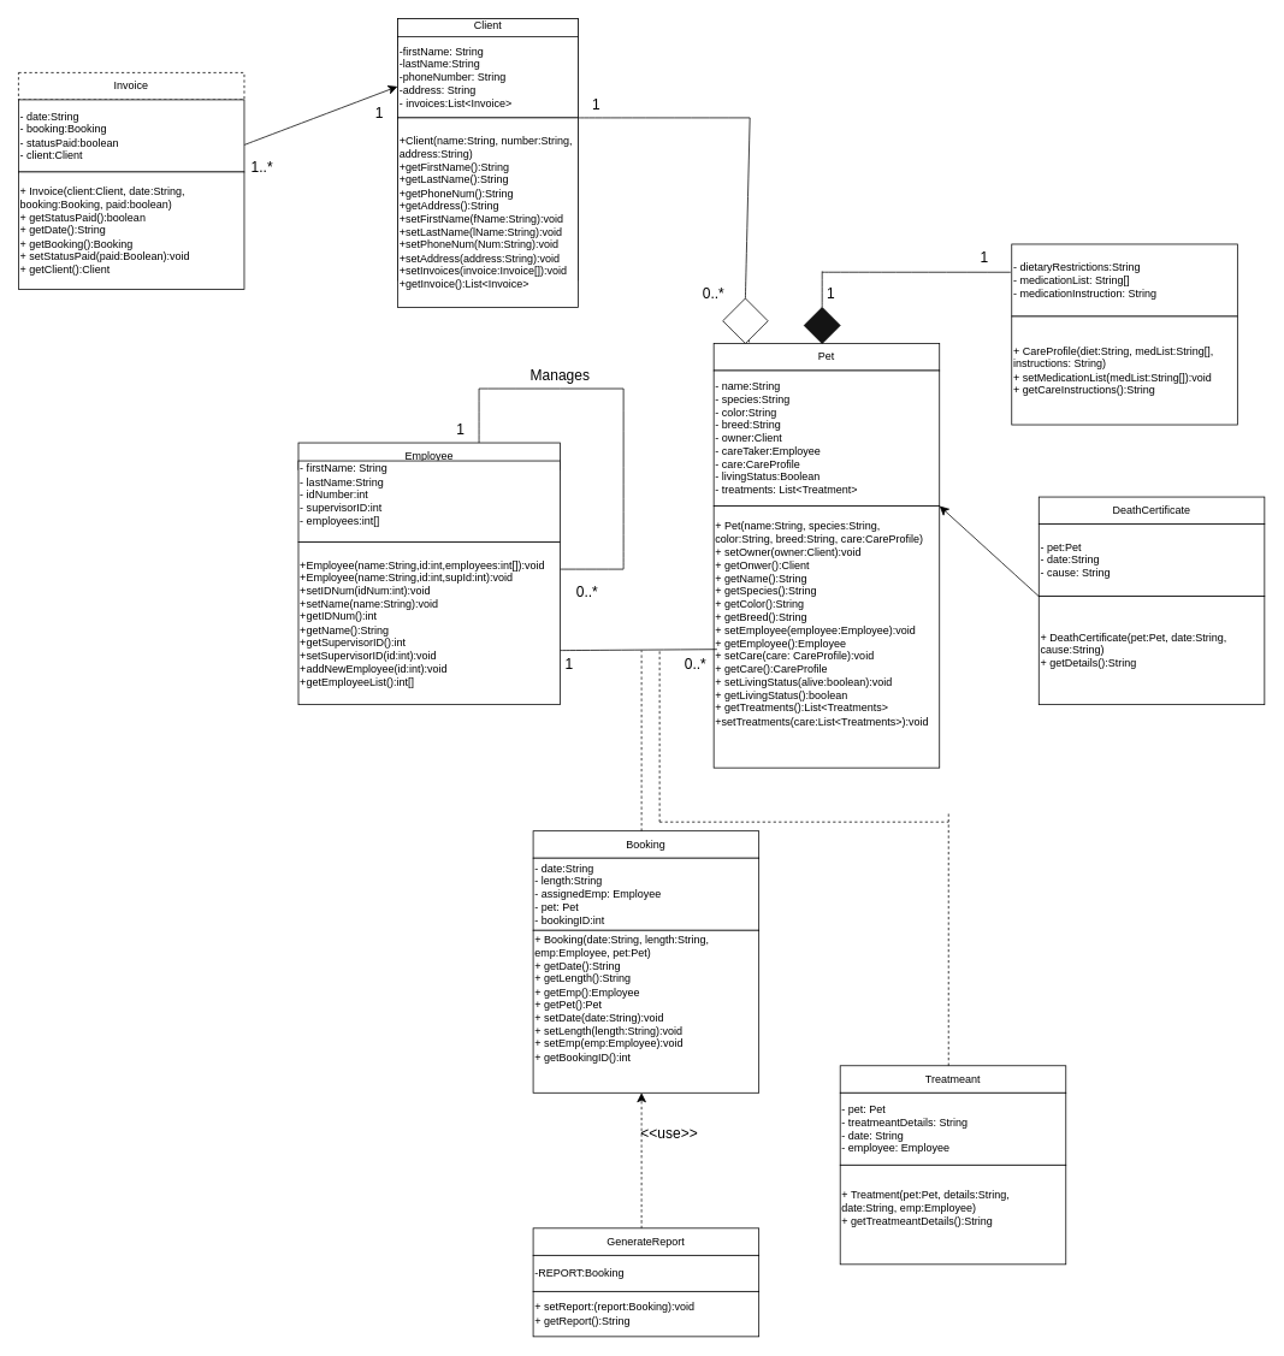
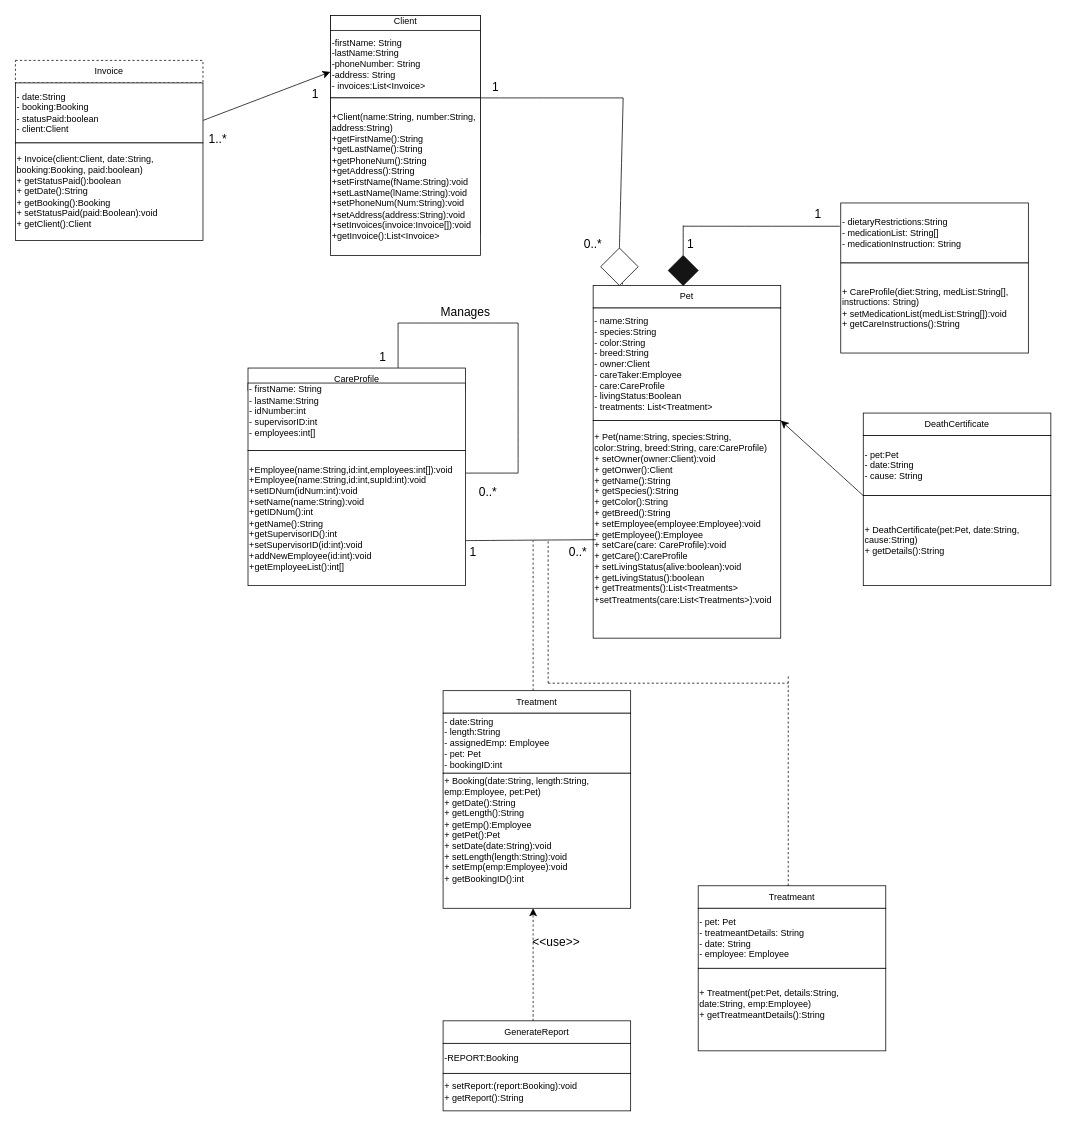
  <mxCell id="0" />
  <mxCell id="1" parent="0" />
  <mxCell id="2" value="Client&lt;div&gt;&lt;br&gt;&lt;/div&gt;" style="rounded=0;whiteSpace=wrap;html=1;" parent="1" vertex="1"><mxGeometry x="440" y="20" width="200" height="30" as="geometry" /></mxCell>
  <mxCell id="3" value="-firstName: String&lt;div&gt;-lastName:String&lt;br&gt;&lt;div style=&quot;&quot;&gt;-phoneNumber: String&lt;/div&gt;&lt;div&gt;-address: String&lt;/div&gt;&lt;div&gt;&lt;br&gt;&lt;/div&gt;&lt;/div&gt;" style="rounded=0;whiteSpace=wrap;html=1;align=left;" parent="1" vertex="1"><mxGeometry x="440" y="40" width="200" height="90" as="geometry" /></mxCell>
  <mxCell id="4" value="+Client(name:String, number:String, address:String)&lt;div&gt;+getFirstName():String&lt;/div&gt;&lt;div&gt;+getLastName():String&lt;/div&gt;&lt;div&gt;+getPhoneNum():String&lt;/div&gt;&lt;div&gt;+getAddress():String&lt;/div&gt;&lt;div&gt;+setFirstName(fName:String):void&lt;/div&gt;&lt;div&gt;+setLastName(lName:String):void&lt;/div&gt;&lt;div&gt;+setPhoneNum(Num:String):void&lt;/div&gt;&lt;div&gt;+setAddress(address:String):void&lt;/div&gt;" style="rounded=0;whiteSpace=wrap;html=1;align=left;" parent="1" vertex="1"><mxGeometry x="440" y="130" width="200" height="180" as="geometry" /></mxCell>
  <mxCell id="5" value="&lt;div&gt;Pet&lt;/div&gt;" style="rounded=0;whiteSpace=wrap;html=1;" parent="1" vertex="1"><mxGeometry x="790" y="380" width="250" height="30" as="geometry" /></mxCell>
  <mxCell id="6" value="&lt;div&gt;&lt;div&gt;- name:String&lt;/div&gt;&lt;/div&gt;&lt;div&gt;- species:String&lt;/div&gt;&lt;div&gt;- color:String&lt;/div&gt;&lt;div&gt;- breed:String&lt;/div&gt;&lt;div&gt;- owner:Client&lt;/div&gt;&lt;div&gt;- careTaker:Employee&lt;/div&gt;&lt;div&gt;- care:CareProfile&lt;/div&gt;&lt;div&gt;- livingStatus:Boolean&lt;/div&gt;&lt;div&gt;- treatments: List&amp;lt;Treatment&amp;gt;&lt;br&gt;&lt;/div&gt;" style="rounded=0;whiteSpace=wrap;html=1;align=left;" parent="1" vertex="1"><mxGeometry x="790" y="410" width="250" height="150" as="geometry" /></mxCell>
  <mxCell id="7" value="&lt;div&gt;+ Pet(name:String, species:String, color:String, breed:String, care:CareProfile)&lt;/div&gt;&lt;div&gt;+ setOwner(owner:Client):void&lt;/div&gt;&lt;div&gt;+ getOnwer():Client&lt;/div&gt;&lt;div&gt;+ getName():String&lt;/div&gt;&lt;div&gt;+ getSpecies():String&lt;/div&gt;&lt;div&gt;+ getColor():String&lt;/div&gt;&lt;div&gt;+ getBreed():String&lt;/div&gt;&lt;div&gt;+ setEmployee(employee:Employee):void&lt;/div&gt;&lt;div&gt;+ getEmployee():Employee&lt;/div&gt;&lt;div&gt;+ setCare(care: CareProfile):void&lt;/div&gt;&lt;div&gt;+ getCare():CareProfile&lt;/div&gt;&lt;div&gt;+ setLivingStatus(alive:boolean):void&lt;/div&gt;&lt;div&gt;+ getLivingStatus():boolean&lt;/div&gt;&lt;div&gt;+ getTreatments():List&amp;lt;Treatments&amp;gt;&lt;/div&gt;&lt;div&gt;+setTreatments(care:List&amp;lt;Treatments&amp;gt;):void&lt;/div&gt;&lt;div&gt;&lt;br&gt;&lt;/div&gt;&lt;div&gt;&lt;br&gt;&lt;/div&gt;" style="rounded=0;whiteSpace=wrap;html=1;align=left;" parent="1" vertex="1"><mxGeometry x="790" y="560" width="250" height="290" as="geometry" /></mxCell>
  <mxCell id="8" value="&lt;div&gt;&lt;div&gt;- dietaryRestrictions:String&lt;/div&gt;&lt;/div&gt;&lt;div&gt;- medicationList: String[]&lt;/div&gt;&lt;div&gt;- medicationInstruction: String&lt;/div&gt;" style="rounded=0;whiteSpace=wrap;html=1;align=left;" parent="1" vertex="1"><mxGeometry x="1120" y="270" width="250" height="80" as="geometry" /></mxCell>
  <mxCell id="9" value="+ CareProfile(diet:String, medList:String[], instructions: String)&lt;div&gt;+ setMedicationList(medList:String[]):void&lt;/div&gt;&lt;div&gt;+ getCareInstructions():String&lt;/div&gt;" style="rounded=0;whiteSpace=wrap;html=1;align=left;" parent="1" vertex="1"><mxGeometry x="1120" y="350" width="250" height="120" as="geometry" /></mxCell>
  <mxCell id="10" value="&lt;div&gt;DeathCertificate&lt;/div&gt;" style="rounded=0;whiteSpace=wrap;html=1;" parent="1" vertex="1"><mxGeometry x="1150" y="550" width="250" height="30" as="geometry" /></mxCell>
  <mxCell id="11" value="&lt;div&gt;&lt;div&gt;- pet:Pet&lt;/div&gt;&lt;/div&gt;&lt;div&gt;- date:String&lt;/div&gt;&lt;div&gt;- cause: String&lt;/div&gt;" style="rounded=0;whiteSpace=wrap;html=1;align=left;" parent="1" vertex="1"><mxGeometry x="1150" y="580" width="250" height="80" as="geometry" /></mxCell>
  <mxCell id="12" value="+ DeathCertificate(pet:Pet, date:String, cause:String)&lt;div&gt;+ getDetails():String&lt;/div&gt;" style="rounded=0;whiteSpace=wrap;html=1;align=left;" parent="1" vertex="1"><mxGeometry x="1150" y="660" width="250" height="120" as="geometry" /></mxCell>
- <mxCell id="13" value="&lt;div&gt;Booking&lt;/div&gt;" style="rounded=0;whiteSpace=wrap;html=1;" parent="1" vertex="1"><mxGeometry x="590" y="920" width="250" height="30" as="geometry" /></mxCell>
+ <mxCell id="13" value="&lt;div&gt;Treatment&lt;/div&gt;" style="rounded=0;whiteSpace=wrap;html=1;" parent="1" vertex="1"><mxGeometry x="590" y="920" width="250" height="30" as="geometry" /></mxCell>
  <mxCell id="14" value="&lt;div&gt;&lt;div&gt;- date:String&lt;/div&gt;&lt;/div&gt;&lt;div&gt;- length:String&lt;/div&gt;&lt;div&gt;- assignedEmp: Employee&lt;/div&gt;&lt;div&gt;- pet: Pet&lt;/div&gt;&lt;div&gt;- bookingID:int&lt;/div&gt;" style="rounded=0;whiteSpace=wrap;html=1;align=left;" parent="1" vertex="1"><mxGeometry x="590" y="950" width="250" height="80" as="geometry" /></mxCell>
  <mxCell id="15" value="+ Booking(date:String, length:String, emp:Employee, pet:Pet)&lt;div&gt;+ getDate():String&lt;/div&gt;&lt;div&gt;+ getLength():String&lt;/div&gt;&lt;div&gt;+ getEmp():Employee&lt;/div&gt;&lt;div&gt;+ getPet():Pet&lt;/div&gt;&lt;div&gt;+ setDate(date:String):void&lt;/div&gt;&lt;div&gt;+ setLength(length:String):void&lt;/div&gt;&lt;div&gt;+ setEmp(emp:Employee):void&lt;/div&gt;&lt;div&gt;+ getBookingID():int&lt;/div&gt;&lt;div&gt;&lt;br&gt;&lt;/div&gt;&lt;div&gt;&lt;br&gt;&lt;/div&gt;" style="rounded=0;whiteSpace=wrap;html=1;align=left;" parent="1" vertex="1"><mxGeometry x="590" y="1030" width="250" height="180" as="geometry" /></mxCell>
  <mxCell id="16" value="GenerateReport" style="rounded=0;whiteSpace=wrap;html=1;" parent="1" vertex="1"><mxGeometry x="590" y="1360" width="250" height="30" as="geometry" /></mxCell>
  <mxCell id="17" value="-REPORT:Booking" style="rounded=0;whiteSpace=wrap;html=1;align=left;" parent="1" vertex="1"><mxGeometry x="590" y="1390" width="250" height="40" as="geometry" /></mxCell>
  <mxCell id="18" value="&lt;div&gt;+ setReport:(report:Booking):void&lt;/div&gt;&lt;div&gt;+ getReport():String&lt;/div&gt;" style="rounded=0;whiteSpace=wrap;html=1;align=left;" parent="1" vertex="1"><mxGeometry x="590" y="1430" width="250" height="50" as="geometry" /></mxCell>
  <mxCell id="19" value="Client&lt;div&gt;&lt;br&gt;&lt;/div&gt;" style="rounded=0;whiteSpace=wrap;html=1;" parent="1" vertex="1"><mxGeometry x="440" y="20" width="200" height="30" as="geometry" /></mxCell>
  <mxCell id="20" value="-firstName: String&lt;div&gt;-lastName:String&lt;br&gt;&lt;div style=&quot;&quot;&gt;-phoneNumber: String&lt;/div&gt;&lt;div&gt;-address: String&lt;/div&gt;&lt;div&gt;- invoices:List&amp;lt;Invoice&amp;gt;&lt;/div&gt;&lt;/div&gt;" style="rounded=0;whiteSpace=wrap;html=1;align=left;" parent="1" vertex="1"><mxGeometry x="440" y="40" width="200" height="90" as="geometry" /></mxCell>
  <mxCell id="21" value="+Client(name:String, number:String, address:String)&lt;div&gt;+getFirstName():String&lt;/div&gt;&lt;div&gt;+getLastName():String&lt;/div&gt;&lt;div&gt;+getPhoneNum():String&lt;/div&gt;&lt;div&gt;+getAddress():String&lt;/div&gt;&lt;div&gt;+setFirstName(fName:String):void&lt;/div&gt;&lt;div&gt;+setLastName(lName:String):void&lt;/div&gt;&lt;div&gt;+setPhoneNum(Num:String):void&lt;/div&gt;&lt;div&gt;+setAddress(address:String):void&lt;/div&gt;&lt;div&gt;+setInvoices(invoice:Invoice[]):void&lt;/div&gt;&lt;div&gt;+getInvoice():List&amp;lt;Invoice&amp;gt;&lt;/div&gt;" style="rounded=0;whiteSpace=wrap;html=1;align=left;" parent="1" vertex="1"><mxGeometry x="440" y="130" width="200" height="210" as="geometry" /></mxCell>
- <mxCell id="22" value="&lt;div&gt;Employee&lt;/div&gt;" style="rounded=0;whiteSpace=wrap;html=1;" parent="1" vertex="1"><mxGeometry x="330" y="490" width="290" height="30" as="geometry" /></mxCell>
+ <mxCell id="22" value="&lt;div&gt;CareProfile&lt;/div&gt;" style="rounded=0;whiteSpace=wrap;html=1;" parent="1" vertex="1"><mxGeometry x="330" y="490" width="290" height="30" as="geometry" /></mxCell>
  <mxCell id="23" value="- firstName: String&lt;div&gt;- lastName:String&lt;br&gt;&lt;div style=&quot;&quot;&gt;- idNumber:int&amp;nbsp;&lt;/div&gt;&lt;div style=&quot;&quot;&gt;- supervisorID:int&amp;nbsp;&lt;/div&gt;&lt;div style=&quot;&quot;&gt;- employees:int[]&lt;br&gt;&lt;/div&gt;&lt;div&gt;&lt;br&gt;&lt;/div&gt;&lt;/div&gt;" style="rounded=0;whiteSpace=wrap;html=1;align=left;" parent="1" vertex="1"><mxGeometry x="330" y="510" width="290" height="90" as="geometry" /></mxCell>
  <mxCell id="24" value="+Employee(name:String,id:int,employees:int[]):void&lt;br/&gt;+Employee(name:String,id:int,supId:int):void&lt;br/&gt;+setIDNum(idNum:int):void&lt;br/&gt;+setName(name:String):void&lt;br/&gt;+getIDNum():int&lt;br/&gt;+getName():String&lt;br/&gt;+getSupervisorID():int&lt;br/&gt;+setSupervisorID(id:int):void&lt;br/&gt;+addNewEmployee(id:int):void&lt;br/&gt;+getEmployeeList():int[]&amp;nbsp;" style="rounded=0;whiteSpace=wrap;html=1;align=left;" parent="1" vertex="1"><mxGeometry x="330" y="600" width="290" height="180" as="geometry" /></mxCell>
  <mxCell id="25" value="&lt;div&gt;Treatmeant&lt;/div&gt;" style="rounded=0;whiteSpace=wrap;html=1;" parent="1" vertex="1"><mxGeometry x="930" y="1180" width="250" height="30" as="geometry" /></mxCell>
  <mxCell id="26" value="&lt;span style=&quot;background-color: initial;&quot;&gt;- pet: Pet&lt;/span&gt;&lt;br&gt;&lt;span style=&quot;background-color: initial;&quot;&gt;- treatmeantDetails: String&lt;/span&gt;&lt;br&gt;&lt;span style=&quot;background-color: initial;&quot;&gt;- date: String&lt;/span&gt;&lt;div&gt;&lt;span style=&quot;background-color: initial;&quot;&gt;- employee: Employee&lt;/span&gt;&lt;br&gt;&lt;/div&gt;" style="rounded=0;whiteSpace=wrap;html=1;align=left;" parent="1" vertex="1"><mxGeometry x="930" y="1210" width="250" height="80" as="geometry" /></mxCell>
  <mxCell id="27" value="+ Treatment(pet:Pet, details:String, date:String, emp:Employee)&lt;div&gt;&lt;span style=&quot;background-color: initial;&quot;&gt;+ getTreatmeantDetails():String&lt;/span&gt;&lt;br&gt;&lt;/div&gt;&lt;div&gt;&lt;span style=&quot;background-color: initial;&quot;&gt;&lt;br&gt;&lt;/span&gt;&lt;/div&gt;" style="rounded=0;whiteSpace=wrap;html=1;align=left;" parent="1" vertex="1"><mxGeometry x="930" y="1290" width="250" height="110" as="geometry" /></mxCell>
  <mxCell id="28" value="&lt;div&gt;Invoice&lt;/div&gt;" style="rounded=0;whiteSpace=wrap;html=1;dashed=1;" parent="1" vertex="1"><mxGeometry x="20" y="80" width="250" height="30" as="geometry" /></mxCell>
  <mxCell id="29" value="&lt;div&gt;&lt;div&gt;- date:String&lt;/div&gt;&lt;/div&gt;&lt;div&gt;- booking:Booking&lt;/div&gt;&lt;div&gt;- statusPaid:boolean&lt;/div&gt;&lt;div&gt;- client:Client&lt;/div&gt;" style="rounded=0;whiteSpace=wrap;html=1;align=left;" parent="1" vertex="1"><mxGeometry x="20" y="110" width="250" height="80" as="geometry" /></mxCell>
  <mxCell id="30" value="+ Invoice(client:Client, date:String, booking:Booking, paid:boolean)&lt;div&gt;+ getStatusPaid():boolean&lt;/div&gt;&lt;div&gt;+ getDate():String&lt;/div&gt;&lt;div&gt;+ getBooking():Booking&lt;/div&gt;&lt;div&gt;+ setStatusPaid(paid:Boolean):void&lt;/div&gt;&lt;div&gt;+ getClient():Client&lt;/div&gt;" style="rounded=0;whiteSpace=wrap;html=1;align=left;" parent="1" vertex="1"><mxGeometry x="20" y="190" width="250" height="130" as="geometry" /></mxCell>
  <mxCell id="31" value="" style="endArrow=none;html=1;rounded=0;fontSize=12;startSize=8;endSize=8;curved=1;" parent="1" edge="1"><mxGeometry width="50" height="50" relative="1" as="geometry"><mxPoint x="530" y="490" as="sourcePoint" /><mxPoint x="530" y="430" as="targetPoint" /></mxGeometry></mxCell>
  <mxCell id="32" value="" style="endArrow=none;html=1;rounded=0;fontSize=12;startSize=8;endSize=8;curved=1;" parent="1" edge="1"><mxGeometry width="50" height="50" relative="1" as="geometry"><mxPoint x="530" y="430" as="sourcePoint" /><mxPoint x="690" y="430" as="targetPoint" /></mxGeometry></mxCell>
  <mxCell id="33" value="" style="endArrow=none;html=1;rounded=0;fontSize=12;startSize=8;endSize=8;curved=1;" parent="1" edge="1"><mxGeometry width="50" height="50" relative="1" as="geometry"><mxPoint x="690" y="630" as="sourcePoint" /><mxPoint x="690" y="430" as="targetPoint" /></mxGeometry></mxCell>
  <mxCell id="34" value="" style="endArrow=none;html=1;rounded=0;fontSize=12;startSize=8;endSize=8;curved=1;" parent="1" edge="1"><mxGeometry width="50" height="50" relative="1" as="geometry"><mxPoint x="620" y="630" as="sourcePoint" /><mxPoint x="690" y="630" as="targetPoint" /></mxGeometry></mxCell>
  <mxCell id="35" value="1" style="text;html=1;align=center;verticalAlign=middle;whiteSpace=wrap;rounded=0;fontSize=16;" parent="1" vertex="1"><mxGeometry x="480" y="460" width="60" height="30" as="geometry" /></mxCell>
  <mxCell id="36" value="Manages" style="text;html=1;align=center;verticalAlign=middle;whiteSpace=wrap;rounded=0;fontSize=16;" parent="1" vertex="1"><mxGeometry x="590" y="400" width="60" height="30" as="geometry" /></mxCell>
  <mxCell id="37" value="0..*" style="text;html=1;align=center;verticalAlign=middle;whiteSpace=wrap;rounded=0;fontSize=16;" parent="1" vertex="1"><mxGeometry x="620" y="640" width="60" height="30" as="geometry" /></mxCell>
  <mxCell id="38" value="" style="endArrow=none;html=1;rounded=0;fontSize=12;startSize=8;endSize=8;curved=1;entryX=0.894;entryY=-0.041;entryDx=0;entryDy=0;entryPerimeter=0;" parent="1" target="40" edge="1"><mxGeometry width="50" height="50" relative="1" as="geometry"><mxPoint x="620" y="720" as="sourcePoint" /><mxPoint x="670" y="670" as="targetPoint" /></mxGeometry></mxCell>
  <mxCell id="39" value="1" style="text;html=1;align=center;verticalAlign=middle;whiteSpace=wrap;rounded=0;fontSize=16;" parent="1" vertex="1"><mxGeometry x="600" y="720" width="60" height="30" as="geometry" /></mxCell>
  <mxCell id="40" value="0..*" style="text;html=1;align=center;verticalAlign=middle;whiteSpace=wrap;rounded=0;fontSize=16;" parent="1" vertex="1"><mxGeometry x="740" y="720" width="60" height="30" as="geometry" /></mxCell>
  <mxCell id="41" value="" style="endArrow=none;html=1;rounded=0;fontSize=12;startSize=8;endSize=8;curved=1;entryX=-0.005;entryY=0.388;entryDx=0;entryDy=0;entryPerimeter=0;" parent="1" target="8" edge="1"><mxGeometry width="50" height="50" relative="1" as="geometry"><mxPoint x="910" y="301" as="sourcePoint" /><mxPoint x="1000" y="250" as="targetPoint" /></mxGeometry></mxCell>
  <mxCell id="42" value="" style="rhombus;whiteSpace=wrap;html=1;fillColor=#141414;" parent="1" vertex="1"><mxGeometry x="890" y="340" width="40" height="40" as="geometry" /></mxCell>
  <mxCell id="43" value="" style="endArrow=none;html=1;rounded=0;fontSize=12;startSize=8;endSize=8;curved=1;" parent="1" edge="1"><mxGeometry width="50" height="50" relative="1" as="geometry"><mxPoint x="910" y="340" as="sourcePoint" /><mxPoint x="910" y="300" as="targetPoint" /></mxGeometry></mxCell>
  <mxCell id="44" value="1" style="text;html=1;align=center;verticalAlign=middle;whiteSpace=wrap;rounded=0;fontSize=16;" parent="1" vertex="1"><mxGeometry x="890" y="310" width="60" height="30" as="geometry" /></mxCell>
  <mxCell id="45" value="1" style="text;html=1;align=center;verticalAlign=middle;whiteSpace=wrap;rounded=0;fontSize=16;" parent="1" vertex="1"><mxGeometry x="1060" y="270" width="60" height="30" as="geometry" /></mxCell>
  <mxCell id="46" value="" style="endArrow=none;dashed=1;html=1;rounded=0;fontSize=12;startSize=8;endSize=8;curved=1;" parent="1" edge="1"><mxGeometry width="50" height="50" relative="1" as="geometry"><mxPoint x="710" y="920" as="sourcePoint" /><mxPoint x="710" y="720" as="targetPoint" /></mxGeometry></mxCell>
  <mxCell id="47" value="" style="endArrow=classic;html=1;rounded=0;fontSize=12;startSize=8;endSize=8;curved=1;entryX=-0.001;entryY=0.615;entryDx=0;entryDy=0;entryPerimeter=0;" parent="1" target="20" edge="1"><mxGeometry width="50" height="50" relative="1" as="geometry"><mxPoint x="270" y="160" as="sourcePoint" /><mxPoint x="320" y="110" as="targetPoint" /></mxGeometry></mxCell>
  <mxCell id="48" value="1..*" style="text;html=1;align=center;verticalAlign=middle;whiteSpace=wrap;rounded=0;fontSize=16;" parent="1" vertex="1"><mxGeometry x="260" y="170" width="60" height="30" as="geometry" /></mxCell>
  <mxCell id="49" value="1" style="text;html=1;align=center;verticalAlign=middle;whiteSpace=wrap;rounded=0;fontSize=16;" parent="1" vertex="1"><mxGeometry x="390" y="110" width="60" height="30" as="geometry" /></mxCell>
  <mxCell id="50" value="" style="endArrow=none;html=1;rounded=0;fontSize=12;startSize=8;endSize=8;curved=1;" parent="1" edge="1"><mxGeometry width="50" height="50" relative="1" as="geometry"><mxPoint x="640" y="130" as="sourcePoint" /><mxPoint x="830" y="130" as="targetPoint" /></mxGeometry></mxCell>
  <mxCell id="51" value="" style="endArrow=none;html=1;rounded=0;fontSize=12;startSize=8;endSize=8;curved=1;exitX=0.5;exitY=0;exitDx=0;exitDy=0;" parent="1" source="53" edge="1"><mxGeometry width="50" height="50" relative="1" as="geometry"><mxPoint x="780" y="180" as="sourcePoint" /><mxPoint x="830" y="130" as="targetPoint" /></mxGeometry></mxCell>
  <mxCell id="52" value="" style="endArrow=none;html=1;rounded=0;fontSize=12;startSize=8;endSize=8;curved=1;exitX=0.157;exitY=-0.044;exitDx=0;exitDy=0;exitPerimeter=0;" parent="1" source="5" target="53" edge="1"><mxGeometry width="50" height="50" relative="1" as="geometry"><mxPoint x="829" y="379" as="sourcePoint" /><mxPoint x="830" y="130" as="targetPoint" /></mxGeometry></mxCell>
  <mxCell id="53" value="" style="rhombus;whiteSpace=wrap;html=1;" parent="1" vertex="1"><mxGeometry x="800" y="330" width="50" height="50" as="geometry" /></mxCell>
  <mxCell id="54" value="1" style="text;html=1;align=center;verticalAlign=middle;whiteSpace=wrap;rounded=0;fontSize=16;" parent="1" vertex="1"><mxGeometry x="630" y="100" width="60" height="30" as="geometry" /></mxCell>
  <mxCell id="55" value="0..*" style="text;html=1;align=center;verticalAlign=middle;whiteSpace=wrap;rounded=0;fontSize=16;" parent="1" vertex="1"><mxGeometry x="760" y="310" width="60" height="30" as="geometry" /></mxCell>
  <mxCell id="56" value="" style="endArrow=classic;html=1;rounded=0;fontSize=12;startSize=8;endSize=8;curved=1;entryX=1;entryY=0;entryDx=0;entryDy=0;" parent="1" target="7" edge="1"><mxGeometry width="50" height="50" relative="1" as="geometry"><mxPoint x="1150" y="660" as="sourcePoint" /><mxPoint x="1200" y="610" as="targetPoint" /></mxGeometry></mxCell>
  <mxCell id="57" value="" style="endArrow=classic;html=1;rounded=0;fontSize=12;startSize=8;endSize=8;curved=1;strokeColor=default;dashed=1;" parent="1" edge="1"><mxGeometry width="50" height="50" relative="1" as="geometry"><mxPoint x="710" y="1360" as="sourcePoint" /><mxPoint x="710" y="1210" as="targetPoint" /></mxGeometry></mxCell>
  <mxCell id="58" value="&amp;lt;&amp;lt;use&amp;gt;&amp;gt;" style="text;html=1;align=center;verticalAlign=middle;whiteSpace=wrap;rounded=0;fontSize=16;" parent="1" vertex="1"><mxGeometry x="740" y="1250" height="10" as="geometry" /></mxCell>
  <mxCell id="59" value="" style="endArrow=none;dashed=1;html=1;rounded=0;" parent="1" edge="1"><mxGeometry width="50" height="50" relative="1" as="geometry"><mxPoint x="1050" y="1180" as="sourcePoint" /><mxPoint x="1050" y="900" as="targetPoint" /></mxGeometry></mxCell>
  <mxCell id="60" value="" style="endArrow=none;dashed=1;html=1;rounded=0;" parent="1" edge="1"><mxGeometry width="50" height="50" relative="1" as="geometry"><mxPoint x="730" y="910" as="sourcePoint" /><mxPoint x="1050" y="910" as="targetPoint" /></mxGeometry></mxCell>
  <mxCell id="61" value="" style="endArrow=none;dashed=1;html=1;rounded=0;" parent="1" edge="1"><mxGeometry width="50" height="50" relative="1" as="geometry"><mxPoint x="730" y="910" as="sourcePoint" /><mxPoint x="730" y="720" as="targetPoint" /></mxGeometry></mxCell>
